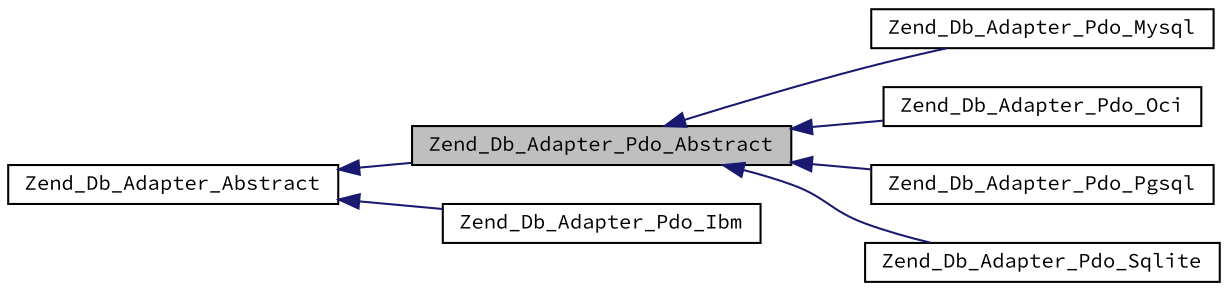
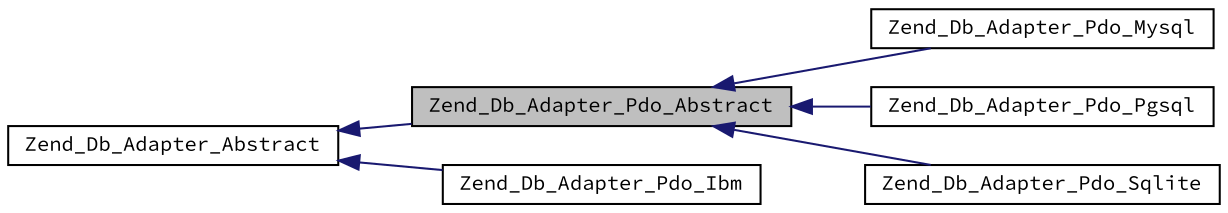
  digraph {
    fontname="Source Code Pro"
    rankdir=LR
    node [color=black fillcolor=white fontname="Source Code Pro" fontsize=10 shape=record style=filled]
    edge [color=midnightblue dir=back fontname="Source Code Pro" fontsize=10 labelfontname=Helvetica labelfontsize=10 style=solid]
    n1 [fillcolor=grey75 fontcolor=black height=0.2 label=Zend_Db_Adapter_Pdo_Abstract width=0.4]
    n2 [height=0.2 label=Zend_Db_Adapter_Pdo_Mysql width=0.4]
-   n3 [height=0.2 label=Zend_Db_Adapter_Pdo_Oci width=0.4]
    n4 [height=0.2 label=Zend_Db_Adapter_Pdo_Pgsql width=0.4]
    n5 [height=0.2 label=Zend_Db_Adapter_Pdo_Sqlite width=0.4]
    n6 [height=0.2 label=Zend_Db_Adapter_Pdo_Ibm width=0.4]
    n7 [height=0.2 label=Zend_Db_Adapter_Abstract width=0.4]
    n1 -> n2
-   n1 -> n3
    n1 -> n4
    n1 -> n5
    n7 -> n1
    n7 -> n6
  }
